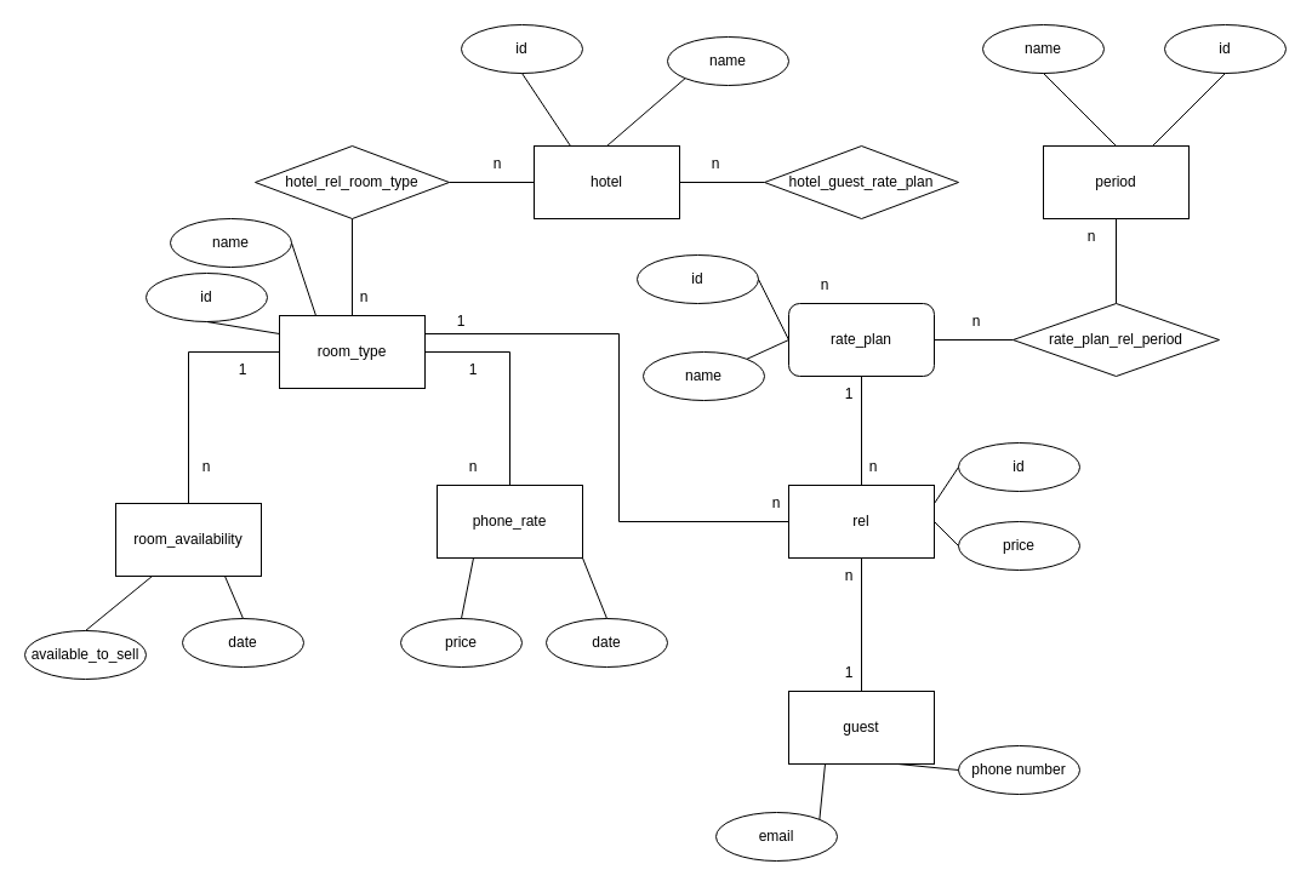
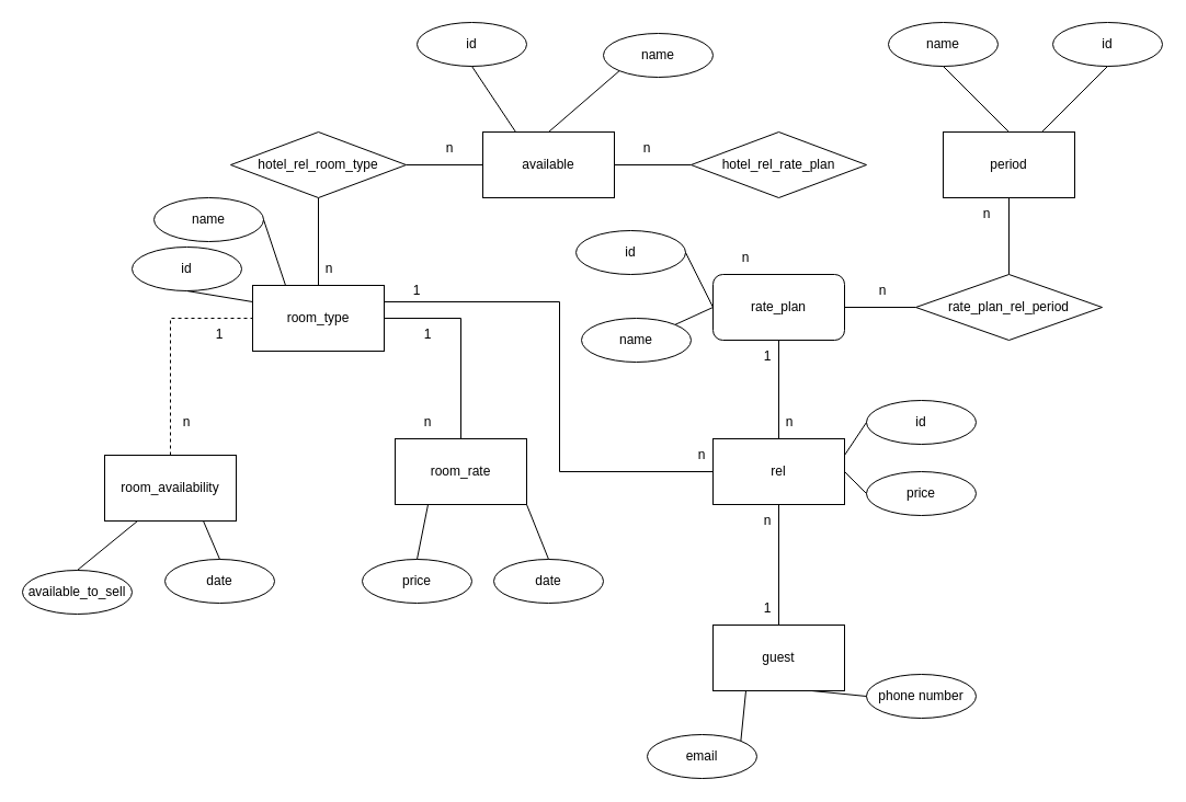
  <mxCell id="0" />
  <mxCell id="1" parent="0" />
  <mxCell id="2" style="edgeStyle=orthogonalEdgeStyle;rounded=0;orthogonalLoop=1;jettySize=auto;html=1;exitX=1;exitY=0.5;exitDx=0;exitDy=0;entryX=0;entryY=0.5;entryDx=0;entryDy=0;endArrow=none;endFill=0;" edge="1" parent="1" source="4" target="20"><mxGeometry relative="1" as="geometry" /></mxCell>
  <mxCell id="3" style="edgeStyle=orthogonalEdgeStyle;rounded=0;orthogonalLoop=1;jettySize=auto;html=1;exitX=0;exitY=0.5;exitDx=0;exitDy=0;entryX=1;entryY=0.5;entryDx=0;entryDy=0;endArrow=none;endFill=0;" edge="1" parent="1" source="4" target="19"><mxGeometry relative="1" as="geometry" /></mxCell>
- <mxCell id="4" value="hotel" style="rounded=0;whiteSpace=wrap;html=1;" vertex="1" parent="1"><mxGeometry x="440" y="120" width="120" height="60" as="geometry" /></mxCell>
+ <mxCell id="4" value="available" style="rounded=0;whiteSpace=wrap;html=1;" vertex="1" parent="1"><mxGeometry x="440" y="120" width="120" height="60" as="geometry" /></mxCell>
  <mxCell id="5" style="edgeStyle=orthogonalEdgeStyle;rounded=0;orthogonalLoop=1;jettySize=auto;html=1;exitX=1;exitY=0.25;exitDx=0;exitDy=0;entryX=0;entryY=0.5;entryDx=0;entryDy=0;endArrow=none;endFill=0;" edge="1" parent="1" source="6" target="14"><mxGeometry relative="1" as="geometry"><Array as="points"><mxPoint x="510" y="275" /><mxPoint x="510" y="430" /></Array></mxGeometry></mxCell>
  <mxCell id="6" value="room_type" style="rounded=0;whiteSpace=wrap;html=1;" vertex="1" parent="1"><mxGeometry x="230" y="260" width="120" height="60" as="geometry" /></mxCell>
  <mxCell id="7" style="edgeStyle=orthogonalEdgeStyle;rounded=0;orthogonalLoop=1;jettySize=auto;html=1;exitX=0.5;exitY=0;exitDx=0;exitDy=0;entryX=1;entryY=0.5;entryDx=0;entryDy=0;endArrow=none;endFill=0;" edge="1" parent="1" source="8" target="6"><mxGeometry relative="1" as="geometry" /></mxCell>
- <mxCell id="8" value="phone_rate" style="rounded=0;whiteSpace=wrap;html=1;" vertex="1" parent="1"><mxGeometry x="360" y="400" width="120" height="60" as="geometry" /></mxCell>
+ <mxCell id="8" value="room_rate" style="rounded=0;whiteSpace=wrap;html=1;" vertex="1" parent="1"><mxGeometry x="360" y="400" width="120" height="60" as="geometry" /></mxCell>
  <mxCell id="9" style="edgeStyle=orthogonalEdgeStyle;rounded=0;orthogonalLoop=1;jettySize=auto;html=1;exitX=1;exitY=0.5;exitDx=0;exitDy=0;entryX=0;entryY=0.5;entryDx=0;entryDy=0;endArrow=none;endFill=0;" edge="1" parent="1" source="10" target="22"><mxGeometry relative="1" as="geometry" /></mxCell>
  <mxCell id="10" value="rate_plan" style="whiteSpace=wrap;html=1;rounded=1;" vertex="1" parent="1"><mxGeometry x="650" y="250" width="120" height="60" as="geometry" /></mxCell>
  <mxCell id="11" value="period" style="rounded=0;whiteSpace=wrap;html=1;" vertex="1" parent="1"><mxGeometry x="860" y="120" width="120" height="60" as="geometry" /></mxCell>
  <mxCell id="12" style="edgeStyle=orthogonalEdgeStyle;rounded=0;orthogonalLoop=1;jettySize=auto;html=1;exitX=0.5;exitY=0;exitDx=0;exitDy=0;entryX=0.5;entryY=1;entryDx=0;entryDy=0;endArrow=none;endFill=0;" edge="1" parent="1" source="14" target="10"><mxGeometry relative="1" as="geometry" /></mxCell>
  <mxCell id="13" style="edgeStyle=orthogonalEdgeStyle;rounded=0;orthogonalLoop=1;jettySize=auto;html=1;exitX=0.5;exitY=1;exitDx=0;exitDy=0;endArrow=none;endFill=0;" edge="1" parent="1" source="14" target="15"><mxGeometry relative="1" as="geometry" /></mxCell>
  <mxCell id="14" value="rel" style="rounded=0;whiteSpace=wrap;html=1;" vertex="1" parent="1"><mxGeometry x="650" y="400" width="120" height="60" as="geometry" /></mxCell>
  <mxCell id="15" value="guest" style="rounded=0;whiteSpace=wrap;html=1;" vertex="1" parent="1"><mxGeometry x="650" y="570" width="120" height="60" as="geometry" /></mxCell>
- <mxCell id="16" style="edgeStyle=orthogonalEdgeStyle;rounded=0;orthogonalLoop=1;jettySize=auto;html=1;exitX=0.5;exitY=0;exitDx=0;exitDy=0;entryX=0;entryY=0.5;entryDx=0;entryDy=0;endArrow=none;endFill=0;" edge="1" parent="1" source="17" target="6"><mxGeometry relative="1" as="geometry" /></mxCell>
+ <mxCell id="16" style="edgeStyle=orthogonalEdgeStyle;rounded=0;orthogonalLoop=1;jettySize=auto;html=1;exitX=0.5;exitY=0;exitDx=0;exitDy=0;entryX=0;entryY=0.5;entryDx=0;entryDy=0;endArrow=none;endFill=0;dashed=1;" edge="1" parent="1" source="17" target="6"><mxGeometry relative="1" as="geometry" /></mxCell>
  <mxCell id="17" value="room_availability" style="rounded=0;whiteSpace=wrap;html=1;" vertex="1" parent="1"><mxGeometry x="95" y="415" width="120" height="60" as="geometry" /></mxCell>
  <mxCell id="18" style="edgeStyle=orthogonalEdgeStyle;rounded=0;orthogonalLoop=1;jettySize=auto;html=1;exitX=0.5;exitY=1;exitDx=0;exitDy=0;endArrow=none;endFill=0;" edge="1" parent="1" source="19" target="6"><mxGeometry relative="1" as="geometry" /></mxCell>
  <mxCell id="19" value="hotel_rel_room_type" style="shape=rhombus;perimeter=rhombusPerimeter;whiteSpace=wrap;html=1;align=center;" vertex="1" parent="1"><mxGeometry x="210" y="120" width="160" height="60" as="geometry" /></mxCell>
- <mxCell id="20" value="hotel_guest_rate_plan" style="shape=rhombus;perimeter=rhombusPerimeter;whiteSpace=wrap;html=1;align=center;" vertex="1" parent="1"><mxGeometry x="630" y="120" width="160" height="60" as="geometry" /></mxCell>
+ <mxCell id="20" value="hotel_rel_rate_plan" style="shape=rhombus;perimeter=rhombusPerimeter;whiteSpace=wrap;html=1;align=center;" vertex="1" parent="1"><mxGeometry x="630" y="120" width="160" height="60" as="geometry" /></mxCell>
  <mxCell id="21" style="edgeStyle=orthogonalEdgeStyle;rounded=0;orthogonalLoop=1;jettySize=auto;html=1;exitX=0.5;exitY=0;exitDx=0;exitDy=0;entryX=0.5;entryY=1;entryDx=0;entryDy=0;endArrow=none;endFill=0;" edge="1" parent="1" source="22" target="11"><mxGeometry relative="1" as="geometry" /></mxCell>
  <mxCell id="22" value="rate_plan_rel_period" style="shape=rhombus;perimeter=rhombusPerimeter;whiteSpace=wrap;html=1;align=center;" vertex="1" parent="1"><mxGeometry x="835" y="250" width="170" height="60" as="geometry" /></mxCell>
  <mxCell id="23" value="id" style="ellipse;whiteSpace=wrap;html=1;align=center;" vertex="1" parent="1"><mxGeometry x="380" y="20" width="100" height="40" as="geometry" /></mxCell>
  <mxCell id="24" value="name" style="ellipse;whiteSpace=wrap;html=1;align=center;" vertex="1" parent="1"><mxGeometry x="550" y="30" width="100" height="40" as="geometry" /></mxCell>
  <mxCell id="25" value="" style="endArrow=none;html=1;rounded=0;entryX=0.5;entryY=1;entryDx=0;entryDy=0;exitX=0.25;exitY=0;exitDx=0;exitDy=0;" edge="1" parent="1" source="4" target="23"><mxGeometry width="50" height="50" relative="1" as="geometry"><mxPoint x="550" y="280" as="sourcePoint" /><mxPoint x="600" y="230" as="targetPoint" /></mxGeometry></mxCell>
  <mxCell id="26" value="id" style="ellipse;whiteSpace=wrap;html=1;align=center;" vertex="1" parent="1"><mxGeometry x="960" y="20" width="100" height="40" as="geometry" /></mxCell>
  <mxCell id="27" value="" style="endArrow=none;html=1;rounded=0;entryX=0;entryY=1;entryDx=0;entryDy=0;exitX=0.5;exitY=0;exitDx=0;exitDy=0;" edge="1" parent="1" source="4" target="24"><mxGeometry width="50" height="50" relative="1" as="geometry"><mxPoint x="550" y="280" as="sourcePoint" /><mxPoint x="600" y="230" as="targetPoint" /></mxGeometry></mxCell>
  <mxCell id="28" value="name" style="ellipse;whiteSpace=wrap;html=1;align=center;" vertex="1" parent="1"><mxGeometry x="810" y="20" width="100" height="40" as="geometry" /></mxCell>
  <mxCell id="29" value="" style="endArrow=none;html=1;rounded=0;entryX=0.5;entryY=1;entryDx=0;entryDy=0;exitX=0.75;exitY=0;exitDx=0;exitDy=0;" edge="1" parent="1" source="11" target="26"><mxGeometry width="50" height="50" relative="1" as="geometry"><mxPoint x="550" y="280" as="sourcePoint" /><mxPoint x="600" y="230" as="targetPoint" /></mxGeometry></mxCell>
  <mxCell id="30" value="price" style="ellipse;whiteSpace=wrap;html=1;align=center;" vertex="1" parent="1"><mxGeometry x="790" y="430" width="100" height="40" as="geometry" /></mxCell>
  <mxCell id="31" value="" style="endArrow=none;html=1;rounded=0;entryX=0.5;entryY=1;entryDx=0;entryDy=0;exitX=0.5;exitY=0;exitDx=0;exitDy=0;" edge="1" parent="1" source="11" target="28"><mxGeometry width="50" height="50" relative="1" as="geometry"><mxPoint x="550" y="280" as="sourcePoint" /><mxPoint x="600" y="230" as="targetPoint" /></mxGeometry></mxCell>
  <mxCell id="32" value="" style="endArrow=none;html=1;rounded=0;entryX=0;entryY=0.5;entryDx=0;entryDy=0;exitX=1;exitY=0.5;exitDx=0;exitDy=0;" edge="1" parent="1" source="14" target="30"><mxGeometry width="50" height="50" relative="1" as="geometry"><mxPoint x="550" y="280" as="sourcePoint" /><mxPoint x="600" y="230" as="targetPoint" /></mxGeometry></mxCell>
  <mxCell id="33" value="email" style="ellipse;whiteSpace=wrap;html=1;align=center;" vertex="1" parent="1"><mxGeometry x="590" y="670" width="100" height="40" as="geometry" /></mxCell>
  <mxCell id="34" value="" style="endArrow=none;html=1;rounded=0;exitX=1;exitY=0;exitDx=0;exitDy=0;entryX=0.25;entryY=1;entryDx=0;entryDy=0;" edge="1" parent="1" source="33" target="15"><mxGeometry width="50" height="50" relative="1" as="geometry"><mxPoint x="550" y="480" as="sourcePoint" /><mxPoint x="600" y="430" as="targetPoint" /></mxGeometry></mxCell>
  <mxCell id="35" value="phone number" style="ellipse;whiteSpace=wrap;html=1;align=center;" vertex="1" parent="1"><mxGeometry x="790" y="615" width="100" height="40" as="geometry" /></mxCell>
  <mxCell id="36" value="" style="endArrow=none;html=1;rounded=0;entryX=0;entryY=0.5;entryDx=0;entryDy=0;exitX=0.75;exitY=1;exitDx=0;exitDy=0;" edge="1" parent="1" source="15" target="35"><mxGeometry width="50" height="50" relative="1" as="geometry"><mxPoint x="550" y="480" as="sourcePoint" /><mxPoint x="600" y="430" as="targetPoint" /></mxGeometry></mxCell>
  <mxCell id="37" value="n" style="text;html=1;strokeColor=none;fillColor=none;align=center;verticalAlign=middle;whiteSpace=wrap;rounded=0;" vertex="1" parent="1"><mxGeometry x="360" y="370" width="60" height="30" as="geometry" /></mxCell>
  <mxCell id="38" value="1" style="text;html=1;strokeColor=none;fillColor=none;align=center;verticalAlign=middle;whiteSpace=wrap;rounded=0;" vertex="1" parent="1"><mxGeometry x="360" y="290" width="60" height="30" as="geometry" /></mxCell>
  <mxCell id="39" value="1" style="text;html=1;strokeColor=none;fillColor=none;align=center;verticalAlign=middle;whiteSpace=wrap;rounded=0;" vertex="1" parent="1"><mxGeometry x="170" y="290" width="60" height="30" as="geometry" /></mxCell>
  <mxCell id="40" value="n" style="text;html=1;strokeColor=none;fillColor=none;align=center;verticalAlign=middle;whiteSpace=wrap;rounded=0;" vertex="1" parent="1"><mxGeometry x="140" y="370" width="60" height="30" as="geometry" /></mxCell>
  <mxCell id="41" value="n" style="text;html=1;strokeColor=none;fillColor=none;align=center;verticalAlign=middle;whiteSpace=wrap;rounded=0;" vertex="1" parent="1"><mxGeometry x="380" y="120" width="60" height="30" as="geometry" /></mxCell>
  <mxCell id="42" value="n" style="text;html=1;strokeColor=none;fillColor=none;align=center;verticalAlign=middle;whiteSpace=wrap;rounded=0;" vertex="1" parent="1"><mxGeometry x="270" y="230" width="60" height="30" as="geometry" /></mxCell>
  <mxCell id="43" value="n" style="text;html=1;strokeColor=none;fillColor=none;align=center;verticalAlign=middle;whiteSpace=wrap;rounded=0;" vertex="1" parent="1"><mxGeometry x="560" y="120" width="60" height="30" as="geometry" /></mxCell>
  <mxCell id="44" value="n" style="text;html=1;strokeColor=none;fillColor=none;align=center;verticalAlign=middle;whiteSpace=wrap;rounded=0;" vertex="1" parent="1"><mxGeometry x="650" y="220" width="60" height="30" as="geometry" /></mxCell>
  <mxCell id="45" value="n" style="text;html=1;strokeColor=none;fillColor=none;align=center;verticalAlign=middle;whiteSpace=wrap;rounded=0;" vertex="1" parent="1"><mxGeometry x="870" y="180" width="60" height="30" as="geometry" /></mxCell>
  <mxCell id="46" value="n" style="text;html=1;strokeColor=none;fillColor=none;align=center;verticalAlign=middle;whiteSpace=wrap;rounded=0;" vertex="1" parent="1"><mxGeometry x="775" y="250" width="60" height="30" as="geometry" /></mxCell>
  <mxCell id="47" value="1" style="text;html=1;strokeColor=none;fillColor=none;align=center;verticalAlign=middle;whiteSpace=wrap;rounded=0;" vertex="1" parent="1"><mxGeometry x="350" y="250" width="60" height="30" as="geometry" /></mxCell>
  <mxCell id="48" value="n" style="text;html=1;strokeColor=none;fillColor=none;align=center;verticalAlign=middle;whiteSpace=wrap;rounded=0;" vertex="1" parent="1"><mxGeometry x="690" y="370" width="60" height="30" as="geometry" /></mxCell>
  <mxCell id="49" value="n" style="text;html=1;strokeColor=none;fillColor=none;align=center;verticalAlign=middle;whiteSpace=wrap;rounded=0;" vertex="1" parent="1"><mxGeometry x="610" y="400" width="60" height="30" as="geometry" /></mxCell>
  <mxCell id="50" value="1" style="text;html=1;strokeColor=none;fillColor=none;align=center;verticalAlign=middle;whiteSpace=wrap;rounded=0;" vertex="1" parent="1"><mxGeometry x="670" y="310" width="60" height="30" as="geometry" /></mxCell>
  <mxCell id="51" value="1" style="text;html=1;strokeColor=none;fillColor=none;align=center;verticalAlign=middle;whiteSpace=wrap;rounded=0;" vertex="1" parent="1"><mxGeometry x="670" y="540" width="60" height="30" as="geometry" /></mxCell>
  <mxCell id="52" value="n" style="text;html=1;strokeColor=none;fillColor=none;align=center;verticalAlign=middle;whiteSpace=wrap;rounded=0;" vertex="1" parent="1"><mxGeometry x="670" y="460" width="60" height="30" as="geometry" /></mxCell>
  <mxCell id="53" value="price" style="ellipse;whiteSpace=wrap;html=1;align=center;" vertex="1" parent="1"><mxGeometry x="330" y="510" width="100" height="40" as="geometry" /></mxCell>
  <mxCell id="54" value="date" style="ellipse;whiteSpace=wrap;html=1;align=center;" vertex="1" parent="1"><mxGeometry x="450" y="510" width="100" height="40" as="geometry" /></mxCell>
  <mxCell id="55" value="date" style="ellipse;whiteSpace=wrap;html=1;align=center;" vertex="1" parent="1"><mxGeometry y="510" width="100" height="40" as="geometry" x="150" /></mxCell>
  <mxCell id="56" value="available_to_sell" style="ellipse;whiteSpace=wrap;html=1;align=center;" vertex="1" parent="1"><mxGeometry x="20" y="520" width="100" height="40" as="geometry" /></mxCell>
  <mxCell id="57" value="name" style="ellipse;whiteSpace=wrap;html=1;align=center;" vertex="1" parent="1"><mxGeometry x="140" y="180" width="100" height="40" as="geometry" /></mxCell>
  <mxCell id="58" value="id" style="ellipse;whiteSpace=wrap;html=1;align=center;" vertex="1" parent="1"><mxGeometry x="120" y="225" width="100" height="40" as="geometry" /></mxCell>
  <mxCell id="59" value="id" style="ellipse;whiteSpace=wrap;html=1;align=center;" vertex="1" parent="1"><mxGeometry x="525" y="210" width="100" height="40" as="geometry" /></mxCell>
  <mxCell id="60" value="id" style="ellipse;whiteSpace=wrap;html=1;align=center;" vertex="1" parent="1"><mxGeometry x="790" y="365" width="100" height="40" as="geometry" /></mxCell>
  <mxCell id="61" value="" style="endArrow=none;html=1;rounded=0;entryX=1;entryY=0.5;entryDx=0;entryDy=0;exitX=0;exitY=0.5;exitDx=0;exitDy=0;" edge="1" parent="1" source="10" target="59"><mxGeometry width="50" height="50" relative="1" as="geometry"><mxPoint x="610" y="380" as="sourcePoint" /><mxPoint x="660" y="330" as="targetPoint" /></mxGeometry></mxCell>
  <mxCell id="62" value="name" style="ellipse;whiteSpace=wrap;html=1;align=center;" vertex="1" parent="1"><mxGeometry x="530" y="290" width="100" height="40" as="geometry" /></mxCell>
  <mxCell id="63" value="" style="endArrow=none;html=1;rounded=0;entryX=0;entryY=0.5;entryDx=0;entryDy=0;exitX=1;exitY=0;exitDx=0;exitDy=0;" edge="1" parent="1" source="62" target="10"><mxGeometry width="50" height="50" relative="1" as="geometry"><mxPoint x="610" y="380" as="sourcePoint" /><mxPoint x="660" y="330" as="targetPoint" /></mxGeometry></mxCell>
  <mxCell id="64" value="" style="endArrow=none;html=1;rounded=0;exitX=0.5;exitY=1;exitDx=0;exitDy=0;entryX=0;entryY=0.25;entryDx=0;entryDy=0;" edge="1" parent="1" source="58" target="6"><mxGeometry width="50" height="50" relative="1" as="geometry"><mxPoint x="610" y="380" as="sourcePoint" /><mxPoint x="660" y="330" as="targetPoint" /></mxGeometry></mxCell>
  <mxCell id="65" value="" style="endArrow=none;html=1;rounded=0;exitX=1;exitY=0.5;exitDx=0;exitDy=0;entryX=0.25;entryY=0;entryDx=0;entryDy=0;" edge="1" parent="1" source="57" target="6"><mxGeometry width="50" height="50" relative="1" as="geometry"><mxPoint x="610" y="380" as="sourcePoint" /><mxPoint x="660" y="330" as="targetPoint" /></mxGeometry></mxCell>
  <mxCell id="66" value="" style="endArrow=none;html=1;rounded=0;exitX=1;exitY=1;exitDx=0;exitDy=0;entryX=0.5;entryY=0;entryDx=0;entryDy=0;" edge="1" parent="1" source="8" target="54"><mxGeometry width="50" height="50" relative="1" as="geometry"><mxPoint x="520" y="380" as="sourcePoint" /><mxPoint x="570" y="330" as="targetPoint" /></mxGeometry></mxCell>
  <mxCell id="67" value="" style="endArrow=none;html=1;rounded=0;exitX=0.25;exitY=1;exitDx=0;exitDy=0;entryX=0.5;entryY=0;entryDx=0;entryDy=0;" edge="1" parent="1" source="8" target="53"><mxGeometry width="50" height="50" relative="1" as="geometry"><mxPoint x="520" y="380" as="sourcePoint" /><mxPoint x="570" y="330" as="targetPoint" /></mxGeometry></mxCell>
  <mxCell id="68" value="" style="endArrow=none;html=1;rounded=0;exitX=0.75;exitY=1;exitDx=0;exitDy=0;entryX=0.5;entryY=0;entryDx=0;entryDy=0;" edge="1" parent="1" source="17" target="55"><mxGeometry width="50" height="50" relative="1" as="geometry"><mxPoint x="520" y="380" as="sourcePoint" /><mxPoint x="570" y="330" as="targetPoint" /></mxGeometry></mxCell>
  <mxCell id="69" value="" style="endArrow=none;html=1;rounded=0;exitX=0.25;exitY=1;exitDx=0;exitDy=0;entryX=0.5;entryY=0;entryDx=0;entryDy=0;" edge="1" parent="1" source="17" target="56"><mxGeometry width="50" height="50" relative="1" as="geometry"><mxPoint x="520" y="380" as="sourcePoint" /><mxPoint x="570" y="330" as="targetPoint" /></mxGeometry></mxCell>
  <mxCell id="70" value="" style="endArrow=none;html=1;rounded=0;entryX=0;entryY=0.5;entryDx=0;entryDy=0;exitX=1;exitY=0.25;exitDx=0;exitDy=0;" edge="1" parent="1" source="14" target="60"><mxGeometry width="50" height="50" relative="1" as="geometry"><mxPoint x="520" y="380" as="sourcePoint" /><mxPoint x="570" y="330" as="targetPoint" /></mxGeometry></mxCell>
